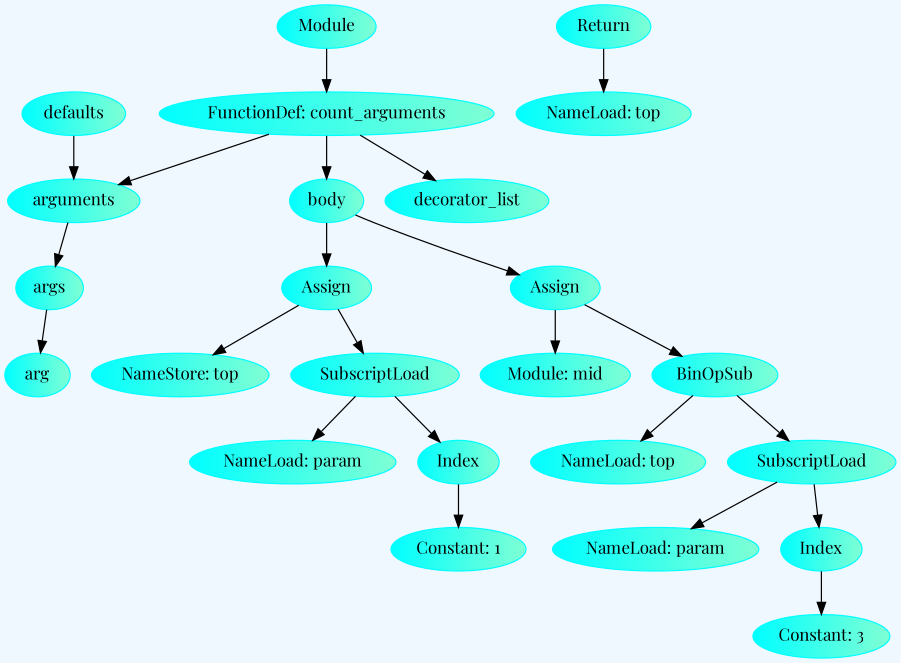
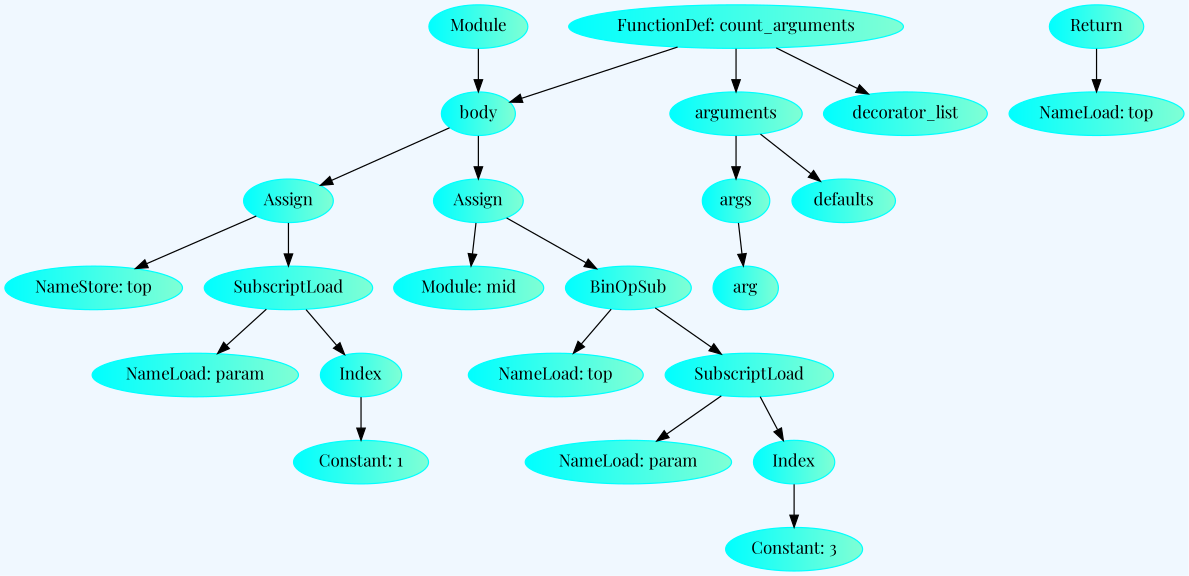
  digraph {
    bgcolor=aliceblue
    fontname="Playfair Display"
    node [color="cyan:aquamarine" "font color"=black fontname="Playfair Display" style=filled]
    edge [fontname="Playfair Display"]
    n1 [label=Module]
    n2 [label="FunctionDef: count_arguments"]
    n3 [label=arguments]
    n4 [label=body]
    n5 [label=decorator_list]
    n6 [label=args]
    n7 [label=defaults]
    n8 [label=Assign]
    n9 [label=Assign]
    n10 [label=arg]
    n11 [label="NameStore: top"]
    n12 [label=SubscriptLoad]
    n13 [label="Module: mid"]
    n14 [label=BinOpSub]
    n15 [label=Return]
    n16 [label="NameLoad: top"]
    n17 [label="NameLoad: param"]
    n18 [label=Index]
    n19 [label="Constant: 1"]
    n20 [label="NameLoad: top"]
    n21 [label=SubscriptLoad]
    n22 [label="NameLoad: param"]
    n23 [label=Index]
    n24 [label="Constant: 3"]
-   n1 -> n2
+   n1 -> n4
    n2 -> n3
    n2 -> n4
    n2 -> n5
    n3 -> n6
-   n7 -> n3
+   n3 -> n7
    n4 -> n8
    n4 -> n9
    n6 -> n10
    n8 -> n11
    n8 -> n12
    n9 -> n13
    n9 -> n14
    n12 -> n17
    n12 -> n18
    n14 -> n20
    n14 -> n21
    n15 -> n16
    n18 -> n19
    n21 -> n22
    n21 -> n23
    n23 -> n24
  }
